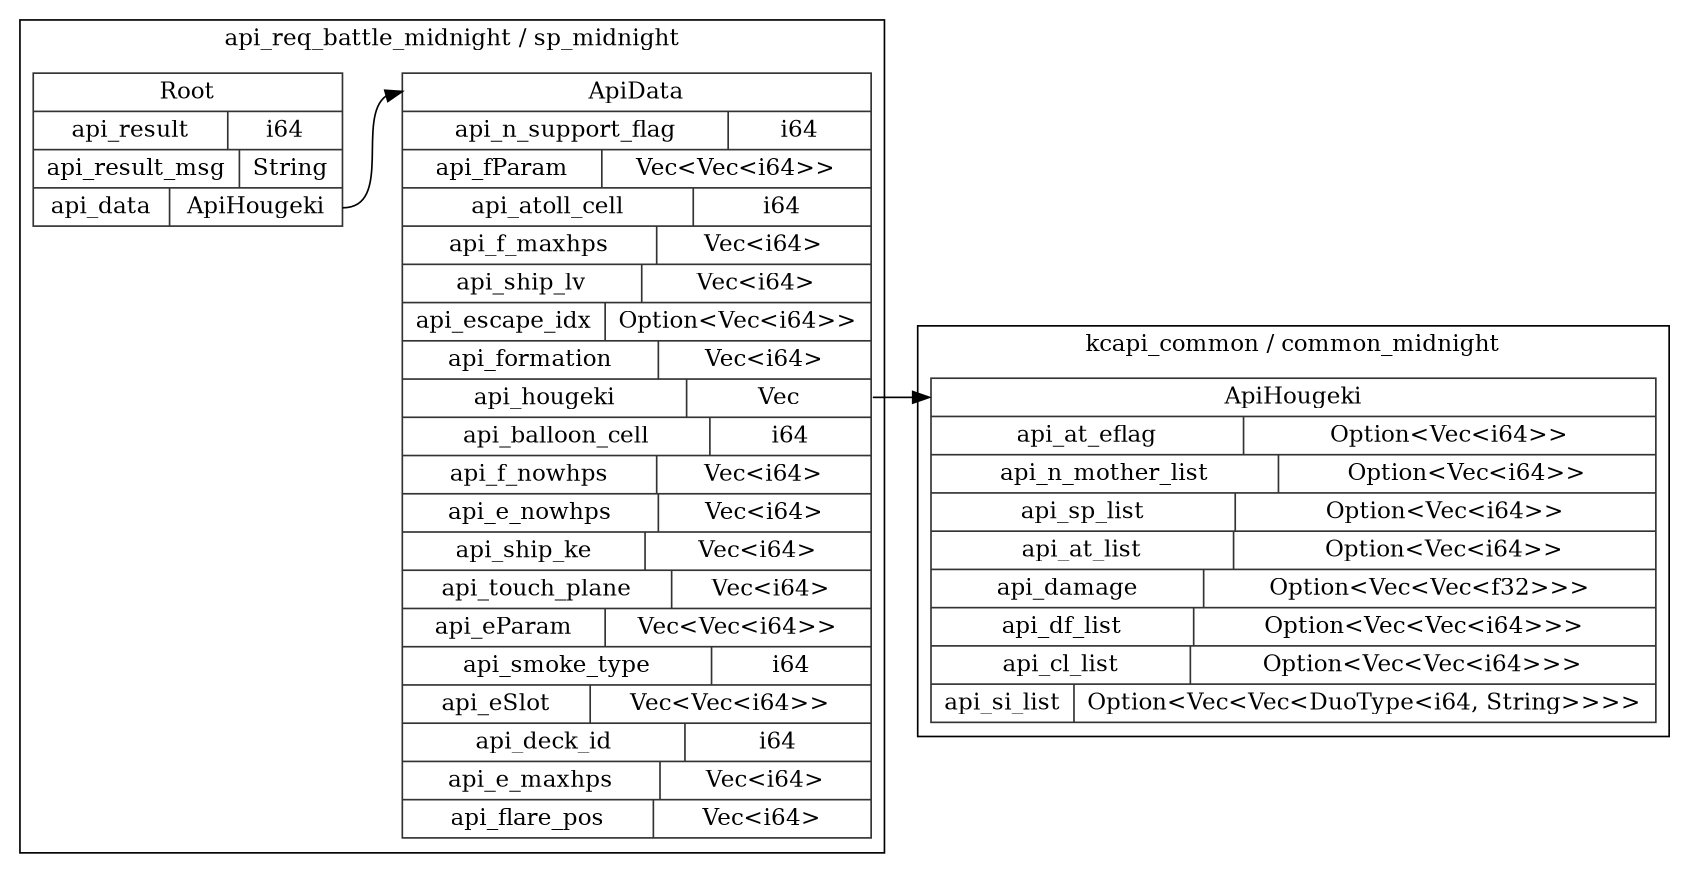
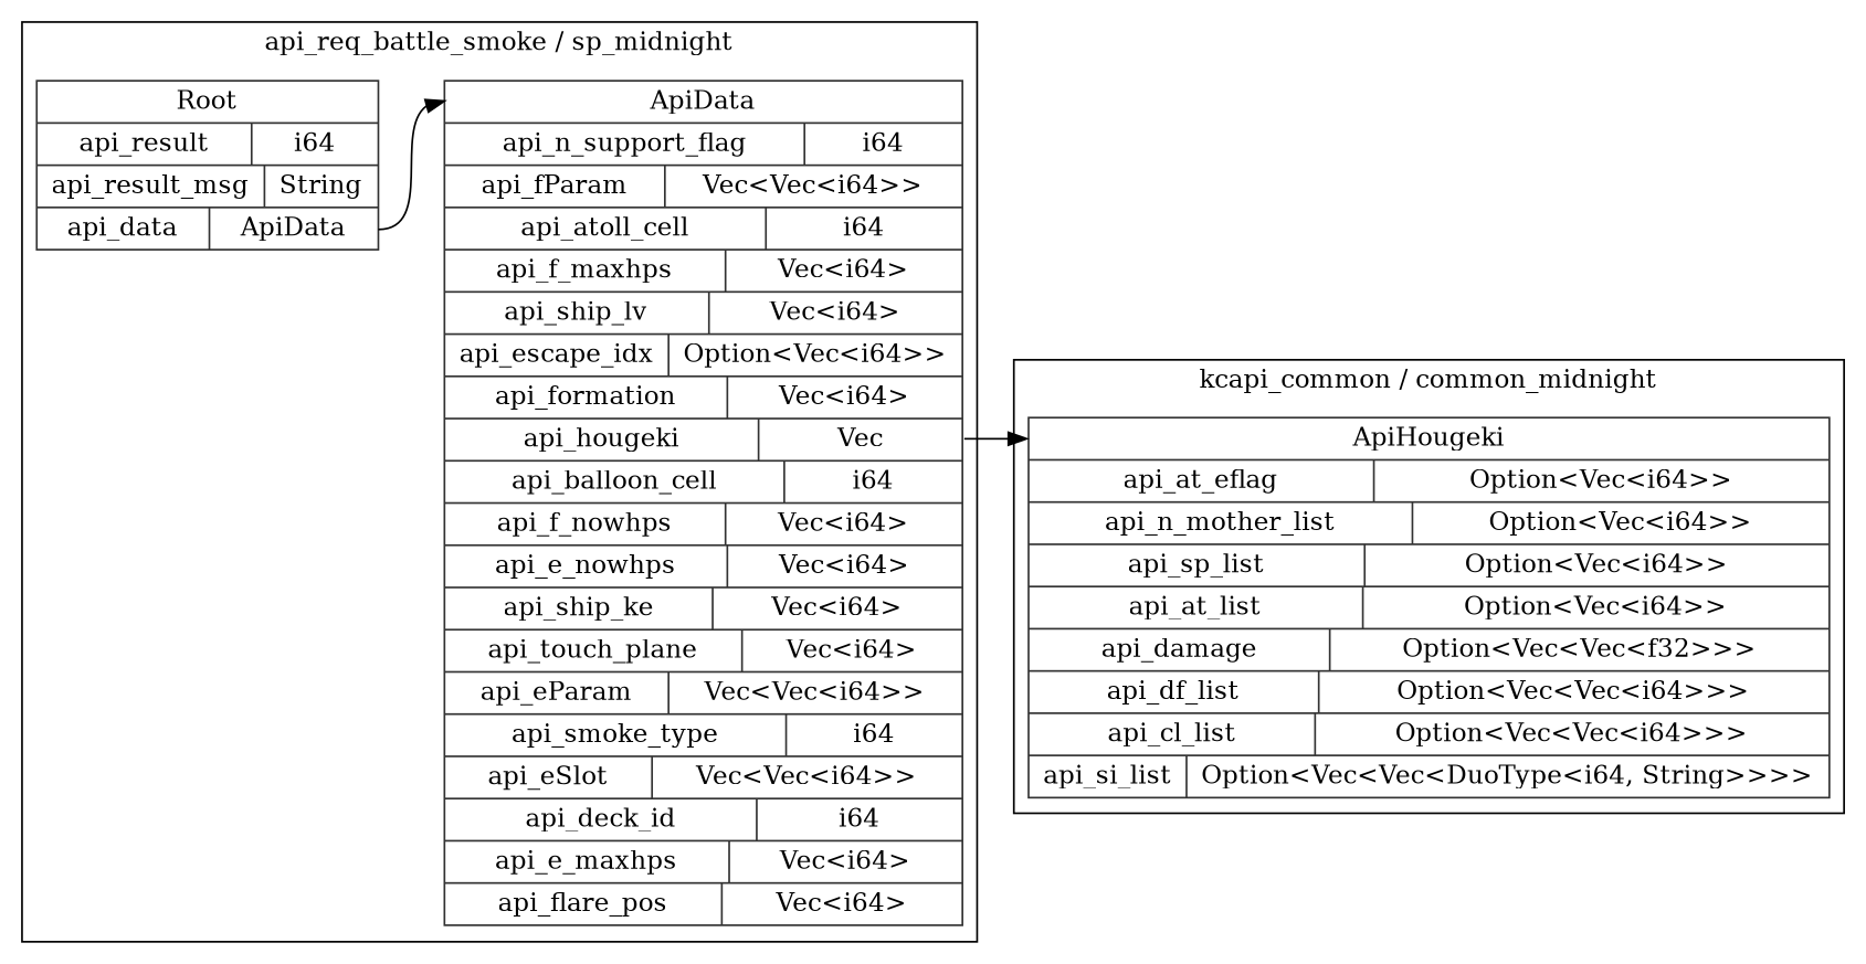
  digraph {
    rankdir=LR
    node [color=gray20 shape=record style=solid]
    n1 [label="<ApiData> ApiData  | { api_n_support_flag | <api_n_support_flag> i64 } | { api_fParam | <api_fParam> Vec\<Vec\<i64\>\> } | { api_atoll_cell | <api_atoll_cell> i64 } | { api_f_maxhps | <api_f_maxhps> Vec\<i64\> } | { api_ship_lv | <api_ship_lv> Vec\<i64\> } | { api_escape_idx | <api_escape_idx> Option\<Vec\<i64\>\> } | { api_formation | <api_formation> Vec\<i64\> } | { api_hougeki | <api_hougeki> Vec } | { api_balloon_cell | <api_balloon_cell> i64 } | { api_f_nowhps | <api_f_nowhps> Vec\<i64\> } | { api_e_nowhps | <api_e_nowhps> Vec\<i64\> } | { api_ship_ke | <api_ship_ke> Vec\<i64\> } | { api_touch_plane | <api_touch_plane> Vec\<i64\> } | { api_eParam | <api_eParam> Vec\<Vec\<i64\>\> } | { api_smoke_type | <api_smoke_type> i64 } | { api_eSlot | <api_eSlot> Vec\<Vec\<i64\>\> } | { api_deck_id | <api_deck_id> i64 } | { api_e_maxhps | <api_e_maxhps> Vec\<i64\> } | { api_flare_pos | <api_flare_pos> Vec\<i64\> }"]
-   n2 [label="<Root> Root  | { api_result | <api_result> i64 } | { api_result_msg | <api_result_msg> String } | { api_data | <api_data> ApiHougeki }"]
+   n2 [label="<Root> Root  | { api_result | <api_result> i64 } | { api_result_msg | <api_result_msg> String } | { api_data | <api_data> ApiData }"]
    n3 [label="<ApiHougeki> ApiHougeki  | { api_at_eflag | <api_at_eflag> Option\<Vec\<i64\>\> } | { api_n_mother_list | <api_n_mother_list> Option\<Vec\<i64\>\> } | { api_sp_list | <api_sp_list> Option\<Vec\<i64\>\> } | { api_at_list | <api_at_list> Option\<Vec\<i64\>\> } | { api_damage | <api_damage> Option\<Vec\<Vec\<f32\>\>\> } | { api_df_list | <api_df_list> Option\<Vec\<Vec\<i64\>\>\> } | { api_cl_list | <api_cl_list> Option\<Vec\<Vec\<i64\>\>\> } | { api_si_list | <api_si_list> Option\<Vec\<Vec\<DuoType\<i64, String\>\>\>\> }"]
    subgraph cluster_1 {
-     label="api_req_battle_midnight / sp_midnight"
+     label="api_req_battle_smoke / sp_midnight"
      n1
      n2
    }
    subgraph cluster_2 {
      label="kcapi_common / common_midnight"
      n3
    }
    n1 -> n3 [headport="ApiHougeki:w" tailport="api_hougeki:e"]
    n2 -> n1 [headport="ApiData:w" tailport="api_data:e"]
  }
